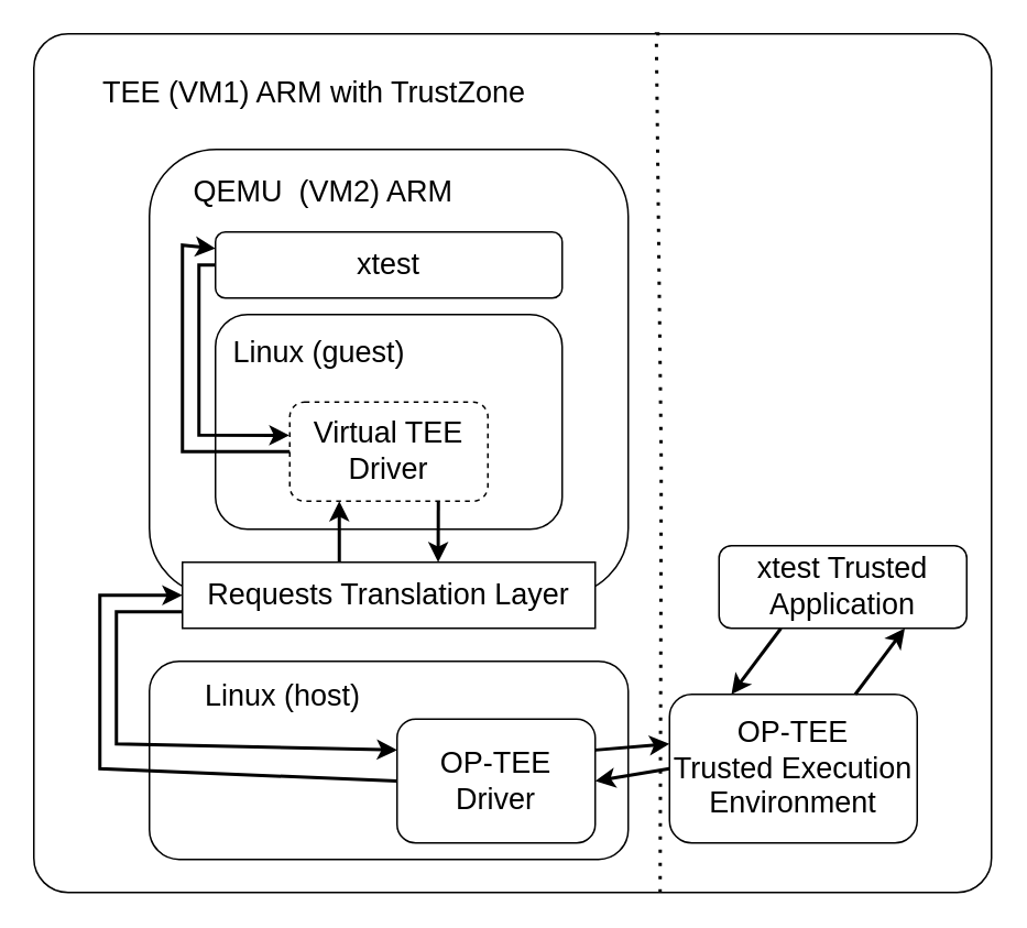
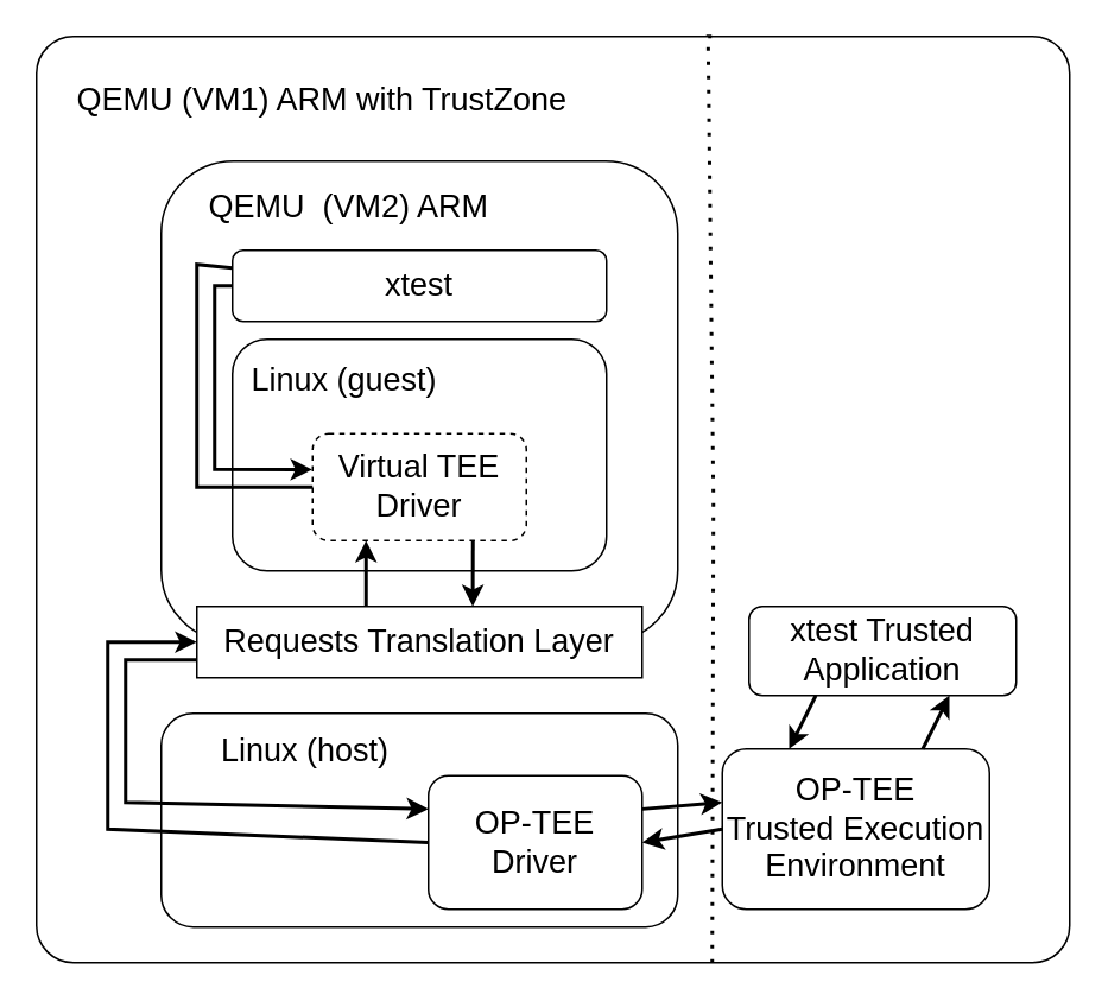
  <mxCell id="0" />
  <mxCell id="1" parent="0" />
- <mxCell id="2" value="TEE (VM1) ARM with TrustZone" style="rounded=1;whiteSpace=wrap;html=1;fontSize=18;spacing=-48;labelPosition=left;verticalLabelPosition=top;align=right;verticalAlign=bottom;spacingRight=-250;glass=0;arcSize=4;" vertex="1" parent="1"><mxGeometry x="20" y="20" width="580" height="520" as="geometry" /></mxCell>
+ <mxCell id="2" value="QEMU (VM1) ARM with TrustZone" style="rounded=1;whiteSpace=wrap;html=1;fontSize=18;spacing=-48;labelPosition=left;verticalLabelPosition=top;align=right;verticalAlign=bottom;spacingRight=-250;glass=0;arcSize=4;" vertex="1" parent="1"><mxGeometry x="20" y="20" width="580" height="520" as="geometry" /></mxCell>
  <mxCell id="3" value="Linux (host)" style="rounded=1;whiteSpace=wrap;html=1;align=right;spacingTop=0;labelPosition=left;verticalLabelPosition=top;verticalAlign=bottom;spacingBottom=31;spacing=-64;fontSize=18;spacingLeft=0;spacingRight=-64;" vertex="1" parent="1"><mxGeometry x="90" y="400" width="290" height="120" as="geometry" /></mxCell>
  <mxCell id="4" value="&lt;div&gt;QEMU&amp;nbsp; (VM2) ARM&lt;br&gt;&lt;/div&gt;" style="rounded=1;whiteSpace=wrap;html=1;align=right;spacingTop=0;labelPosition=left;verticalLabelPosition=top;verticalAlign=bottom;spacingBottom=26;spacing=-64;fontSize=18;spacingLeft=0;spacingRight=-120;" vertex="1" parent="1"><mxGeometry x="90" y="90" width="290" height="270" as="geometry" /></mxCell>
  <mxCell id="5" value="&lt;p style=&quot;line-height: 120%; font-size: 18px;&quot;&gt;&lt;/p&gt;&lt;div style=&quot;font-size: 18px;&quot; align=&quot;left&quot;&gt;Linux (guest)&lt;/div&gt;" style="rounded=1;whiteSpace=wrap;html=1;align=right;spacingTop=0;labelPosition=left;verticalLabelPosition=top;verticalAlign=bottom;spacingBottom=0;spacing=-35;fontSize=18;spacingRight=-80;" vertex="1" parent="1"><mxGeometry x="130" y="190" width="210" height="130" as="geometry" /></mxCell>
  <mxCell id="6" value="Virtual TEE Driver" style="rounded=1;whiteSpace=wrap;html=1;fontSize=18;dashed=1;" vertex="1" parent="1"><mxGeometry x="175" y="243" width="120" height="60" as="geometry" /></mxCell>
  <mxCell id="7" value="xtest" style="rounded=1;whiteSpace=wrap;html=1;align=center;spacingTop=0;labelPosition=center;verticalLabelPosition=middle;verticalAlign=middle;spacingBottom=0;spacing=0;fontSize=18;" vertex="1" parent="1"><mxGeometry x="130" y="140" width="210" height="40" as="geometry" /></mxCell>
  <mxCell id="8" value="Requests Translation Layer" style="rounded=0;whiteSpace=wrap;html=1;fontSize=18;" vertex="1" parent="1"><mxGeometry x="110" y="340" width="250" height="40" as="geometry" /></mxCell>
  <mxCell id="9" value="&lt;div&gt;OP-TEE Driver&lt;/div&gt;" style="rounded=1;whiteSpace=wrap;html=1;fontSize=18;" vertex="1" parent="1"><mxGeometry x="240" y="435" width="120" height="75" as="geometry" /></mxCell>
  <mxCell id="10" value="OP-TEE&lt;br&gt;&lt;div&gt;Trusted Execution Environment&lt;/div&gt;" style="rounded=1;whiteSpace=wrap;html=1;fontSize=18;" vertex="1" parent="1"><mxGeometry x="405" y="420" width="150" height="90" as="geometry" /></mxCell>
- <mxCell id="11" value="" style="endArrow=classic;html=1;rounded=0;strokeWidth=2;fontSize=18;entryX=0;entryY=0.25;entryDx=0;entryDy=0;exitX=0;exitY=0.5;exitDx=0;exitDy=0;" edge="1" parent="1" source="6" target="7"><mxGeometry width="50" height="50" relative="1" as="geometry"><mxPoint x="175" y="277" as="sourcePoint" /><mxPoint x="130" y="152" as="targetPoint" /><Array as="points"><mxPoint x="110" y="273" /><mxPoint x="110" y="148" /></Array></mxGeometry></mxCell>
+ <mxCell id="11" value="" style="endArrow=none;html=1;rounded=0;strokeWidth=2;fontSize=18;entryX=0;entryY=0.25;entryDx=0;entryDy=0;exitX=0;exitY=0.5;exitDx=0;exitDy=0;" edge="1" parent="1" source="6" target="7"><mxGeometry width="50" height="50" relative="1" as="geometry"><mxPoint x="175" y="277" as="sourcePoint" /><mxPoint x="130" y="152" as="targetPoint" /><Array as="points"><mxPoint x="110" y="273" /><mxPoint x="110" y="148" /></Array></mxGeometry></mxCell>
  <mxCell id="12" value="" style="endArrow=classic;html=1;rounded=0;strokeWidth=2;fontSize=18;exitX=0;exitY=0.75;exitDx=0;exitDy=0;entryX=0;entryY=0.25;entryDx=0;entryDy=0;" edge="1" parent="1" source="8" target="9"><mxGeometry width="50" height="50" relative="1" as="geometry"><mxPoint x="210" y="450" as="sourcePoint" /><mxPoint x="260" y="400" as="targetPoint" /><Array as="points"><mxPoint x="70" y="370" /><mxPoint x="70" y="450" /></Array></mxGeometry></mxCell>
  <mxCell id="13" value="" style="endArrow=classic;html=1;rounded=0;strokeWidth=2;fontSize=18;exitX=0;exitY=0.5;exitDx=0;exitDy=0;entryX=0;entryY=0.5;entryDx=0;entryDy=0;" edge="1" parent="1" source="9" target="8"><mxGeometry width="50" height="50" relative="1" as="geometry"><mxPoint x="240" y="440" as="sourcePoint" /><mxPoint x="290" y="390" as="targetPoint" /><Array as="points"><mxPoint x="60" y="465" /><mxPoint x="60" y="360" /></Array></mxGeometry></mxCell>
  <mxCell id="14" value="" style="endArrow=classic;html=1;rounded=0;strokeWidth=2;fontSize=18;exitX=0.75;exitY=1;exitDx=0;exitDy=0;entryX=0.603;entryY=0.926;entryDx=0;entryDy=0;entryPerimeter=0;" edge="1" parent="1" source="6" target="4"><mxGeometry width="50" height="50" relative="1" as="geometry"><mxPoint x="240" y="350" as="sourcePoint" /><mxPoint x="290" y="300" as="targetPoint" /></mxGeometry></mxCell>
  <mxCell id="15" value="" style="endArrow=classic;html=1;rounded=0;strokeWidth=2;fontSize=18;entryX=0.25;entryY=1;entryDx=0;entryDy=0;" edge="1" parent="1" target="6"><mxGeometry width="50" height="50" relative="1" as="geometry"><mxPoint x="205" y="340" as="sourcePoint" /><mxPoint x="290" y="300" as="targetPoint" /></mxGeometry></mxCell>
  <mxCell id="16" value="" style="endArrow=classic;html=1;rounded=0;strokeWidth=2;fontSize=18;exitX=1;exitY=0.25;exitDx=0;exitDy=0;entryX=0;entryY=0.333;entryDx=0;entryDy=0;entryPerimeter=0;" edge="1" parent="1" source="9" target="10"><mxGeometry width="50" height="50" relative="1" as="geometry"><mxPoint x="350" y="520" as="sourcePoint" /><mxPoint x="400" y="470" as="targetPoint" /></mxGeometry></mxCell>
  <mxCell id="17" value="" style="endArrow=classic;html=1;rounded=0;strokeWidth=2;fontSize=18;entryX=1;entryY=0.5;entryDx=0;entryDy=0;exitX=0;exitY=0.5;exitDx=0;exitDy=0;" edge="1" parent="1" source="10" target="9"><mxGeometry width="50" height="50" relative="1" as="geometry"><mxPoint x="350" y="520" as="sourcePoint" /><mxPoint x="400" y="470" as="targetPoint" /></mxGeometry></mxCell>
  <mxCell id="18" value="" style="endArrow=classic;html=1;rounded=0;fontSize=18;exitX=0.138;exitY=0.259;exitDx=0;exitDy=0;strokeWidth=2;entryX=-0.002;entryY=0.336;entryDx=0;entryDy=0;entryPerimeter=0;exitPerimeter=0;" edge="1" parent="1" source="4" target="6"><mxGeometry width="50" height="50" relative="1" as="geometry"><mxPoint x="130" y="159.5" as="sourcePoint" /><mxPoint x="175" y="262" as="targetPoint" /><Array as="points"><mxPoint x="120" y="160" /><mxPoint x="120" y="263" /></Array></mxGeometry></mxCell>
- <mxCell id="19" value="xtest Trusted Application" style="rounded=1;whiteSpace=wrap;html=1;align=center;spacingTop=0;labelPosition=center;verticalLabelPosition=middle;verticalAlign=middle;spacingBottom=0;spacing=0;fontSize=18;" vertex="1" parent="1"><mxGeometry x="435" y="330" width="150" height="50" as="geometry" /></mxCell>
+ <mxCell id="19" value="xtest Trusted Application" style="rounded=1;whiteSpace=wrap;html=1;align=center;spacingTop=0;labelPosition=center;verticalLabelPosition=middle;verticalAlign=middle;spacingBottom=0;spacing=0;fontSize=18;" vertex="1" parent="1"><mxGeometry x="420" y="340" width="150" height="50" as="geometry" /></mxCell>
  <mxCell id="20" value="" style="endArrow=none;dashed=1;html=1;dashPattern=1 3;strokeWidth=2;rounded=0;fontSize=18;exitX=0.654;exitY=1;exitDx=0;exitDy=0;exitPerimeter=0;" edge="1" parent="1" source="2"><mxGeometry width="50" height="50" relative="1" as="geometry"><mxPoint x="380" y="290" as="sourcePoint" /><mxPoint x="400" y="20" as="targetPoint" /><Array as="points"><mxPoint x="400" y="280" /><mxPoint x="397" y="20" /></Array></mxGeometry></mxCell>
  <mxCell id="21" value="" style="endArrow=classic;html=1;rounded=0;strokeWidth=2;fontSize=18;exitX=0.25;exitY=1;exitDx=0;exitDy=0;entryX=0.25;entryY=0;entryDx=0;entryDy=0;" edge="1" parent="1" source="19" target="10"><mxGeometry width="50" height="50" relative="1" as="geometry"><mxPoint x="420" y="390" as="sourcePoint" /><mxPoint x="470" y="340" as="targetPoint" /></mxGeometry></mxCell>
  <mxCell id="22" value="" style="endArrow=classic;html=1;rounded=0;strokeWidth=2;fontSize=18;exitX=0.75;exitY=0;exitDx=0;exitDy=0;entryX=0.75;entryY=1;entryDx=0;entryDy=0;" edge="1" parent="1" source="10" target="19"><mxGeometry width="50" height="50" relative="1" as="geometry"><mxPoint x="420" y="390" as="sourcePoint" /><mxPoint x="470" y="340" as="targetPoint" /></mxGeometry></mxCell>
